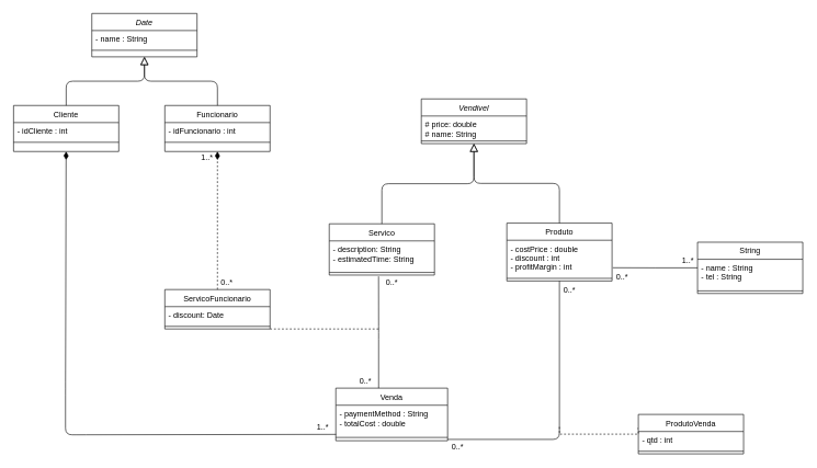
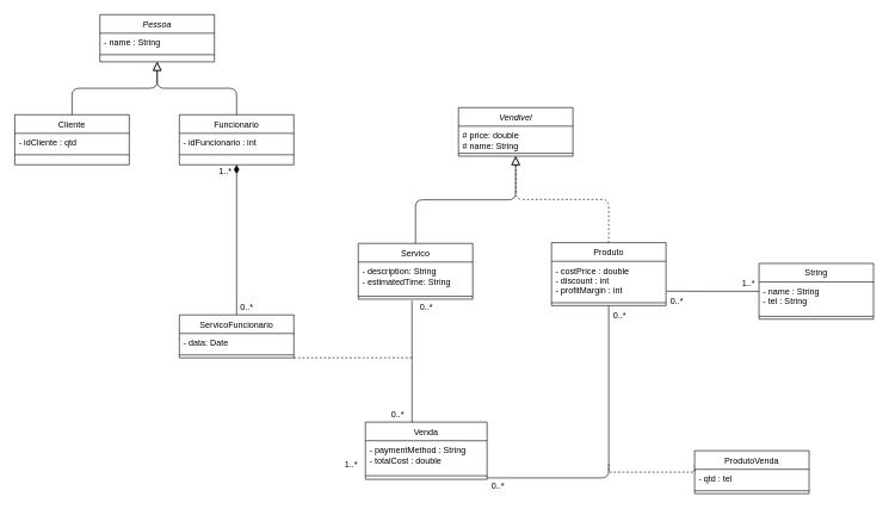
  <mxCell id="0" />
  <mxCell id="1" parent="0" />
- <mxCell id="2" value="Date" style="swimlane;fontStyle=2;align=center;verticalAlign=top;childLayout=stackLayout;horizontal=1;startSize=26;horizontalStack=0;resizeParent=1;resizeLast=0;collapsible=1;marginBottom=0;rounded=0;shadow=0;strokeWidth=1;" parent="1" vertex="1"><mxGeometry x="139" y="20" width="160" height="66" as="geometry"><mxRectangle x="230" y="140" width="160" height="26" as="alternateBounds" /></mxGeometry></mxCell>
+ <mxCell id="2" value="Pessoa" style="swimlane;fontStyle=2;align=center;verticalAlign=top;childLayout=stackLayout;horizontal=1;startSize=26;horizontalStack=0;resizeParent=1;resizeLast=0;collapsible=1;marginBottom=0;rounded=0;shadow=0;strokeWidth=1;" parent="1" vertex="1"><mxGeometry x="139" y="20" width="160" height="66" as="geometry"><mxRectangle x="230" y="140" width="160" height="26" as="alternateBounds" /></mxGeometry></mxCell>
  <mxCell id="3" value="- name : String" style="text;align=left;verticalAlign=top;spacingLeft=4;spacingRight=4;overflow=hidden;rotatable=0;points=[[0,0.5],[1,0.5]];portConstraint=eastwest;" parent="2" vertex="1"><mxGeometry y="26" width="160" height="26" as="geometry" /></mxCell>
  <mxCell id="4" value="" style="line;html=1;strokeWidth=1;align=left;verticalAlign=middle;spacingTop=-1;spacingLeft=3;spacingRight=3;rotatable=0;labelPosition=right;points=[];portConstraint=eastwest;" parent="2" vertex="1"><mxGeometry y="52" width="160" height="8" as="geometry" /></mxCell>
  <mxCell id="5" value="Funcionario" style="swimlane;fontStyle=0;align=center;verticalAlign=top;childLayout=stackLayout;horizontal=1;startSize=26;horizontalStack=0;resizeParent=1;resizeLast=0;collapsible=1;marginBottom=0;rounded=0;shadow=0;strokeWidth=1;" parent="1" vertex="1"><mxGeometry x="250" y="160" width="160" height="70" as="geometry"><mxRectangle x="130" y="380" width="160" height="26" as="alternateBounds" /></mxGeometry></mxCell>
  <mxCell id="6" value="- idFuncionario : int" style="text;align=left;verticalAlign=top;spacingLeft=4;spacingRight=4;overflow=hidden;rotatable=0;points=[[0,0.5],[1,0.5]];portConstraint=eastwest;rounded=0;shadow=0;html=0;" parent="5" vertex="1"><mxGeometry y="26" width="160" height="26" as="geometry" /></mxCell>
  <mxCell id="7" value="" style="line;html=1;strokeWidth=1;align=left;verticalAlign=middle;spacingTop=-1;spacingLeft=3;spacingRight=3;rotatable=0;labelPosition=right;points=[];portConstraint=eastwest;" parent="5" vertex="1"><mxGeometry y="52" width="160" height="8" as="geometry" /></mxCell>
  <mxCell id="8" value="" style="endArrow=block;endSize=10;endFill=0;shadow=0;strokeWidth=1;rounded=1;edgeStyle=elbowEdgeStyle;elbow=vertical;" parent="1" source="5" target="2" edge="1"><mxGeometry width="160" relative="1" as="geometry"><mxPoint x="130" y="3" as="sourcePoint" /><mxPoint x="130" y="3" as="targetPoint" /></mxGeometry></mxCell>
- <mxCell id="9" style="rounded=1;orthogonalLoop=1;jettySize=auto;html=1;elbow=vertical;endArrow=none;endFill=0;entryX=0.002;entryY=1.008;entryDx=0;entryDy=0;entryPerimeter=0;startArrow=diamondThin;startFill=1;endSize=10;startSize=10;" parent="1" source="10" target="26" edge="1"><mxGeometry relative="1" as="geometry"><Array as="points"><mxPoint x="99" y="590" /><mxPoint x="99" y="661" /><mxPoint x="120" y="661" /></Array><mxPoint x="520" y="661" as="targetPoint" /></mxGeometry></mxCell>
  <mxCell id="10" value="Cliente" style="swimlane;fontStyle=0;align=center;verticalAlign=top;childLayout=stackLayout;horizontal=1;startSize=26;horizontalStack=0;resizeParent=1;resizeLast=0;collapsible=1;marginBottom=0;rounded=0;shadow=0;strokeWidth=1;" parent="1" vertex="1"><mxGeometry x="20" y="160" width="160" height="70" as="geometry"><mxRectangle x="340" y="380" width="170" height="26" as="alternateBounds" /></mxGeometry></mxCell>
- <mxCell id="11" value="- idCliente : int" style="text;align=left;verticalAlign=top;spacingLeft=4;spacingRight=4;overflow=hidden;rotatable=0;points=[[0,0.5],[1,0.5]];portConstraint=eastwest;" parent="10" vertex="1"><mxGeometry y="26" width="160" height="26" as="geometry" /></mxCell>
+ <mxCell id="11" value="- idCliente : qtd" style="text;align=left;verticalAlign=top;spacingLeft=4;spacingRight=4;overflow=hidden;rotatable=0;points=[[0,0.5],[1,0.5]];portConstraint=eastwest;" parent="10" vertex="1"><mxGeometry y="26" width="160" height="26" as="geometry" /></mxCell>
  <mxCell id="12" value="" style="line;html=1;strokeWidth=1;align=left;verticalAlign=middle;spacingTop=-1;spacingLeft=3;spacingRight=3;rotatable=0;labelPosition=right;points=[];portConstraint=eastwest;" parent="10" vertex="1"><mxGeometry y="52" width="160" height="8" as="geometry" /></mxCell>
  <mxCell id="13" value="" style="endArrow=block;endSize=10;endFill=0;shadow=0;strokeWidth=1;rounded=1;edgeStyle=elbowEdgeStyle;elbow=vertical;" parent="1" source="10" target="2" edge="1"><mxGeometry width="160" relative="1" as="geometry"><mxPoint x="140" y="173" as="sourcePoint" /><mxPoint x="240" y="71" as="targetPoint" /></mxGeometry></mxCell>
  <mxCell id="14" value="Servico" style="swimlane;fontStyle=0;align=center;verticalAlign=top;childLayout=stackLayout;horizontal=1;startSize=26;horizontalStack=0;resizeParent=1;resizeParentMax=0;resizeLast=0;collapsible=1;marginBottom=0;" parent="1" vertex="1"><mxGeometry x="500" y="340" width="160" height="78" as="geometry" /></mxCell>
  <mxCell id="15" value="- description: String&#10;- estimatedTime: String&#10;" style="text;strokeColor=none;fillColor=none;align=left;verticalAlign=top;spacingLeft=4;spacingRight=4;overflow=hidden;rotatable=0;points=[[0,0.5],[1,0.5]];portConstraint=eastwest;" parent="14" vertex="1"><mxGeometry y="26" width="160" height="44" as="geometry" /></mxCell>
  <mxCell id="16" value="" style="line;strokeWidth=1;fillColor=none;align=left;verticalAlign=middle;spacingTop=-1;spacingLeft=3;spacingRight=3;rotatable=0;labelPosition=right;points=[];portConstraint=eastwest;" parent="14" vertex="1"><mxGeometry y="70" width="160" height="8" as="geometry" /></mxCell>
  <mxCell id="17" style="edgeStyle=orthogonalEdgeStyle;rounded=1;orthogonalLoop=1;jettySize=auto;html=1;entryX=1;entryY=-0.077;entryDx=0;entryDy=0;entryPerimeter=0;endArrow=none;endFill=0;" parent="1" source="18" edge="1"><mxGeometry relative="1" as="geometry"><mxPoint x="680" y="667.998" as="targetPoint" /><Array as="points"><mxPoint x="850" y="668" /></Array></mxGeometry></mxCell>
  <mxCell id="18" value="Produto" style="swimlane;fontStyle=0;align=center;verticalAlign=top;childLayout=stackLayout;horizontal=1;startSize=26;horizontalStack=0;resizeParent=1;resizeParentMax=0;resizeLast=0;collapsible=1;marginBottom=0;" parent="1" vertex="1"><mxGeometry x="770" y="339" width="160" height="88" as="geometry" /></mxCell>
  <mxCell id="19" value="- costPrice : double&#10;- discount : int&#10;- profitMargin : int&#10;&#10;" style="text;strokeColor=none;fillColor=none;align=left;verticalAlign=top;spacingLeft=4;spacingRight=4;overflow=hidden;rotatable=0;points=[[0,0.5],[1,0.5]];portConstraint=eastwest;" parent="18" vertex="1"><mxGeometry y="26" width="160" height="54" as="geometry" /></mxCell>
  <mxCell id="20" value="" style="line;strokeWidth=1;fillColor=none;align=left;verticalAlign=middle;spacingTop=-1;spacingLeft=3;spacingRight=3;rotatable=0;labelPosition=right;points=[];portConstraint=eastwest;" parent="18" vertex="1"><mxGeometry y="80" width="160" height="8" as="geometry" /></mxCell>
  <mxCell id="21" style="edgeStyle=orthogonalEdgeStyle;rounded=0;orthogonalLoop=1;jettySize=auto;html=1;entryX=1.007;entryY=0.775;entryDx=0;entryDy=0;entryPerimeter=0;startArrow=none;startFill=0;endArrow=none;endFill=0;startSize=24;" parent="1" source="22" target="19" edge="1"><mxGeometry relative="1" as="geometry" /></mxCell>
  <mxCell id="22" value="String" style="swimlane;fontStyle=0;align=center;verticalAlign=top;childLayout=stackLayout;horizontal=1;startSize=26;horizontalStack=0;resizeParent=1;resizeParentMax=0;resizeLast=0;collapsible=1;marginBottom=0;" parent="1" vertex="1"><mxGeometry x="1060" y="368" width="160" height="78" as="geometry" /></mxCell>
  <mxCell id="23" value="- name : String&#10;- tel : String&#10;" style="text;strokeColor=none;fillColor=none;align=left;verticalAlign=top;spacingLeft=4;spacingRight=4;overflow=hidden;rotatable=0;points=[[0,0.5],[1,0.5]];portConstraint=eastwest;" parent="22" vertex="1"><mxGeometry y="26" width="160" height="44" as="geometry" /></mxCell>
  <mxCell id="24" value="" style="line;strokeWidth=1;fillColor=none;align=left;verticalAlign=middle;spacingTop=-1;spacingLeft=3;spacingRight=3;rotatable=0;labelPosition=right;points=[];portConstraint=eastwest;" parent="22" vertex="1"><mxGeometry y="70" width="160" height="8" as="geometry" /></mxCell>
  <mxCell id="25" value="Venda" style="swimlane;fontStyle=0;align=center;verticalAlign=top;childLayout=stackLayout;horizontal=1;startSize=26;horizontalStack=0;resizeParent=1;resizeParentMax=0;resizeLast=0;collapsible=1;marginBottom=0;" parent="1" vertex="1"><mxGeometry x="510" y="590" width="170" height="80" as="geometry" /></mxCell>
  <mxCell id="26" value="- paymentMethod : String&#10;- totalCost : double" style="text;strokeColor=none;fillColor=none;align=left;verticalAlign=top;spacingLeft=4;spacingRight=4;overflow=hidden;rotatable=0;points=[[0,0.5],[1,0.5]];portConstraint=eastwest;" parent="25" vertex="1"><mxGeometry y="26" width="170" height="44" as="geometry" /></mxCell>
  <mxCell id="27" value="" style="line;strokeWidth=1;fillColor=none;align=left;verticalAlign=middle;spacingTop=-1;spacingLeft=3;spacingRight=3;rotatable=0;labelPosition=right;points=[];portConstraint=eastwest;" parent="25" vertex="1"><mxGeometry y="70" width="170" height="10" as="geometry" /></mxCell>
  <mxCell id="28" value="ServicoFuncionario" style="swimlane;fontStyle=0;align=center;verticalAlign=top;childLayout=stackLayout;horizontal=1;startSize=26;horizontalStack=0;resizeParent=1;resizeParentMax=0;resizeLast=0;collapsible=1;marginBottom=0;" parent="1" vertex="1"><mxGeometry x="250" y="440" width="160" height="60" as="geometry" /></mxCell>
- <mxCell id="29" value="- discount: Date" style="text;strokeColor=none;fillColor=none;align=left;verticalAlign=top;spacingLeft=4;spacingRight=4;overflow=hidden;rotatable=0;points=[[0,0.5],[1,0.5]];portConstraint=eastwest;" parent="28" vertex="1"><mxGeometry y="26" width="160" height="26" as="geometry" /></mxCell>
+ <mxCell id="29" value="- data: Date" style="text;strokeColor=none;fillColor=none;align=left;verticalAlign=top;spacingLeft=4;spacingRight=4;overflow=hidden;rotatable=0;points=[[0,0.5],[1,0.5]];portConstraint=eastwest;" parent="28" vertex="1"><mxGeometry y="26" width="160" height="26" as="geometry" /></mxCell>
  <mxCell id="30" value="" style="line;strokeWidth=1;fillColor=none;align=left;verticalAlign=middle;spacingTop=-1;spacingLeft=3;spacingRight=3;rotatable=0;labelPosition=right;points=[];portConstraint=eastwest;" parent="28" vertex="1"><mxGeometry y="52" width="160" height="8" as="geometry" /></mxCell>
- <mxCell id="31" value="" style="endArrow=diamondThin;html=1;entryX=0.5;entryY=1;entryDx=0;entryDy=0;startArrow=none;startFill=0;endFill=1;endSize=10;dashed=1;" parent="1" source="28" target="5" edge="1"><mxGeometry width="50" height="50" relative="1" as="geometry"><mxPoint x="260" y="360" as="sourcePoint" /><mxPoint x="310" y="310" as="targetPoint" /></mxGeometry></mxCell>
+ <mxCell id="31" value="" style="endArrow=diamondThin;html=1;entryX=0.5;entryY=1;entryDx=0;entryDy=0;startArrow=none;startFill=0;endFill=1;endSize=10;" parent="1" source="28" target="5" edge="1"><mxGeometry width="50" height="50" relative="1" as="geometry"><mxPoint x="260" y="360" as="sourcePoint" /><mxPoint x="310" y="310" as="targetPoint" /></mxGeometry></mxCell>
  <mxCell id="32" value="" style="endArrow=none;html=1;edgeStyle=orthogonalEdgeStyle;exitX=0.383;exitY=0;exitDx=0;exitDy=0;exitPerimeter=0;" parent="1" source="25" edge="1"><mxGeometry relative="1" as="geometry"><mxPoint x="575" y="580" as="sourcePoint" /><mxPoint x="575" y="420" as="targetPoint" /><Array as="points" /></mxGeometry></mxCell>
  <mxCell id="33" value="" style="endArrow=none;html=1;edgeStyle=orthogonalEdgeStyle;dashed=1;" parent="1" source="28" edge="1"><mxGeometry relative="1" as="geometry"><mxPoint x="480" y="520" as="sourcePoint" /><mxPoint x="575" y="500" as="targetPoint" /><Array as="points"><mxPoint x="575" y="500" /></Array></mxGeometry></mxCell>
  <mxCell id="34" style="edgeStyle=orthogonalEdgeStyle;rounded=0;orthogonalLoop=1;jettySize=auto;html=1;endArrow=none;endFill=0;dashed=1;" parent="1" edge="1"><mxGeometry relative="1" as="geometry"><mxPoint x="850" y="648" as="targetPoint" /><mxPoint x="970" y="650" as="sourcePoint" /><Array as="points"><mxPoint x="970" y="660" /><mxPoint x="850" y="660" /></Array></mxGeometry></mxCell>
  <mxCell id="35" value="ProdutoVenda" style="swimlane;fontStyle=0;align=center;verticalAlign=top;childLayout=stackLayout;horizontal=1;startSize=26;horizontalStack=0;resizeParent=1;resizeParentMax=0;resizeLast=0;collapsible=1;marginBottom=0;" parent="1" vertex="1"><mxGeometry x="970" y="630" width="160" height="60" as="geometry" /></mxCell>
- <mxCell id="36" value="- qtd : int" style="text;strokeColor=none;fillColor=none;align=left;verticalAlign=top;spacingLeft=4;spacingRight=4;overflow=hidden;rotatable=0;points=[[0,0.5],[1,0.5]];portConstraint=eastwest;" parent="35" vertex="1"><mxGeometry y="26" width="160" height="26" as="geometry" /></mxCell>
+ <mxCell id="36" value="- qtd : tel" style="text;strokeColor=none;fillColor=none;align=left;verticalAlign=top;spacingLeft=4;spacingRight=4;overflow=hidden;rotatable=0;points=[[0,0.5],[1,0.5]];portConstraint=eastwest;" parent="35" vertex="1"><mxGeometry y="26" width="160" height="26" as="geometry" /></mxCell>
  <mxCell id="37" value="" style="line;strokeWidth=1;fillColor=none;align=left;verticalAlign=middle;spacingTop=-1;spacingLeft=3;spacingRight=3;rotatable=0;labelPosition=right;points=[];portConstraint=eastwest;" parent="35" vertex="1"><mxGeometry y="52" width="160" height="8" as="geometry" /></mxCell>
  <mxCell id="38" value="1..*" style="text;html=1;align=center;verticalAlign=middle;resizable=0;points=[];autosize=1;strokeColor=none;" parent="1" vertex="1"><mxGeometry x="1030" y="387" width="30" height="20" as="geometry" /></mxCell>
  <mxCell id="39" value="0..*" style="text;html=1;align=center;verticalAlign=middle;resizable=0;points=[];autosize=1;strokeColor=none;" parent="1" vertex="1"><mxGeometry x="930" y="411" width="30" height="20" as="geometry" /></mxCell>
  <mxCell id="40" style="edgeStyle=orthogonalEdgeStyle;rounded=1;orthogonalLoop=1;jettySize=auto;html=1;startArrow=block;startFill=0;endArrow=none;endFill=0;startSize=10;" parent="1" source="42" target="14" edge="1"><mxGeometry relative="1" as="geometry" /></mxCell>
- <mxCell id="41" style="edgeStyle=orthogonalEdgeStyle;rounded=1;orthogonalLoop=1;jettySize=auto;html=1;startArrow=block;startFill=0;endArrow=none;endFill=0;startSize=10;" parent="1" source="42" target="18" edge="1"><mxGeometry relative="1" as="geometry" /></mxCell>
+ <mxCell id="41" style="edgeStyle=orthogonalEdgeStyle;rounded=1;orthogonalLoop=1;jettySize=auto;html=1;startArrow=block;startFill=0;endArrow=none;endFill=0;startSize=10;dashed=1;" parent="1" source="42" target="18" edge="1"><mxGeometry relative="1" as="geometry" /></mxCell>
  <mxCell id="42" value="Vendivel" style="swimlane;fontStyle=2;align=center;verticalAlign=top;childLayout=stackLayout;horizontal=1;startSize=26;horizontalStack=0;resizeParent=1;resizeParentMax=0;resizeLast=0;collapsible=1;marginBottom=0;" parent="1" vertex="1"><mxGeometry x="640" y="150" width="160" height="68" as="geometry" /></mxCell>
  <mxCell id="43" value="# price: double&#10;# name: String&#10;" style="text;strokeColor=none;fillColor=none;align=left;verticalAlign=top;spacingLeft=4;spacingRight=4;overflow=hidden;rotatable=0;points=[[0,0.5],[1,0.5]];portConstraint=eastwest;" parent="42" vertex="1"><mxGeometry y="26" width="160" height="34" as="geometry" /></mxCell>
  <mxCell id="44" value="" style="line;strokeWidth=1;fillColor=none;align=left;verticalAlign=middle;spacingTop=-1;spacingLeft=3;spacingRight=3;rotatable=0;labelPosition=right;points=[];portConstraint=eastwest;" parent="42" vertex="1"><mxGeometry y="60" width="160" height="8" as="geometry" /></mxCell>
  <mxCell id="45" value="0..*" style="text;html=1;align=center;verticalAlign=middle;resizable=0;points=[];autosize=1;strokeColor=none;" parent="1" vertex="1"><mxGeometry x="580" y="420" width="30" height="20" as="geometry" /></mxCell>
  <mxCell id="46" value="0..*" style="text;html=1;align=center;verticalAlign=middle;resizable=0;points=[];autosize=1;strokeColor=none;" parent="1" vertex="1"><mxGeometry x="540" y="570" width="30" height="20" as="geometry" /></mxCell>
  <mxCell id="47" value="0..*" style="text;html=1;align=center;verticalAlign=middle;resizable=0;points=[];autosize=1;strokeColor=none;" parent="1" vertex="1"><mxGeometry x="850" y="431" width="30" height="20" as="geometry" /></mxCell>
  <mxCell id="48" value="0..*" style="text;html=1;align=center;verticalAlign=middle;resizable=0;points=[];autosize=1;strokeColor=none;" parent="1" vertex="1"><mxGeometry x="680" y="670" width="30" height="20" as="geometry" /></mxCell>
  <mxCell id="49" value="1..*" style="text;html=1;align=center;verticalAlign=middle;resizable=0;points=[];autosize=1;strokeColor=none;" parent="1" vertex="1"><mxGeometry x="299" y="230" width="30" height="20" as="geometry" /></mxCell>
  <mxCell id="50" value="0..*" style="text;html=1;align=center;verticalAlign=middle;resizable=0;points=[];autosize=1;strokeColor=none;" parent="1" vertex="1"><mxGeometry x="329" y="420" width="30" height="20" as="geometry" /></mxCell>
  <mxCell id="51" value="1..*" style="text;html=1;align=center;verticalAlign=middle;resizable=0;points=[];autosize=1;strokeColor=none;" parent="1" vertex="1"><mxGeometry x="475" y="640" width="30" height="20" as="geometry" /></mxCell>
